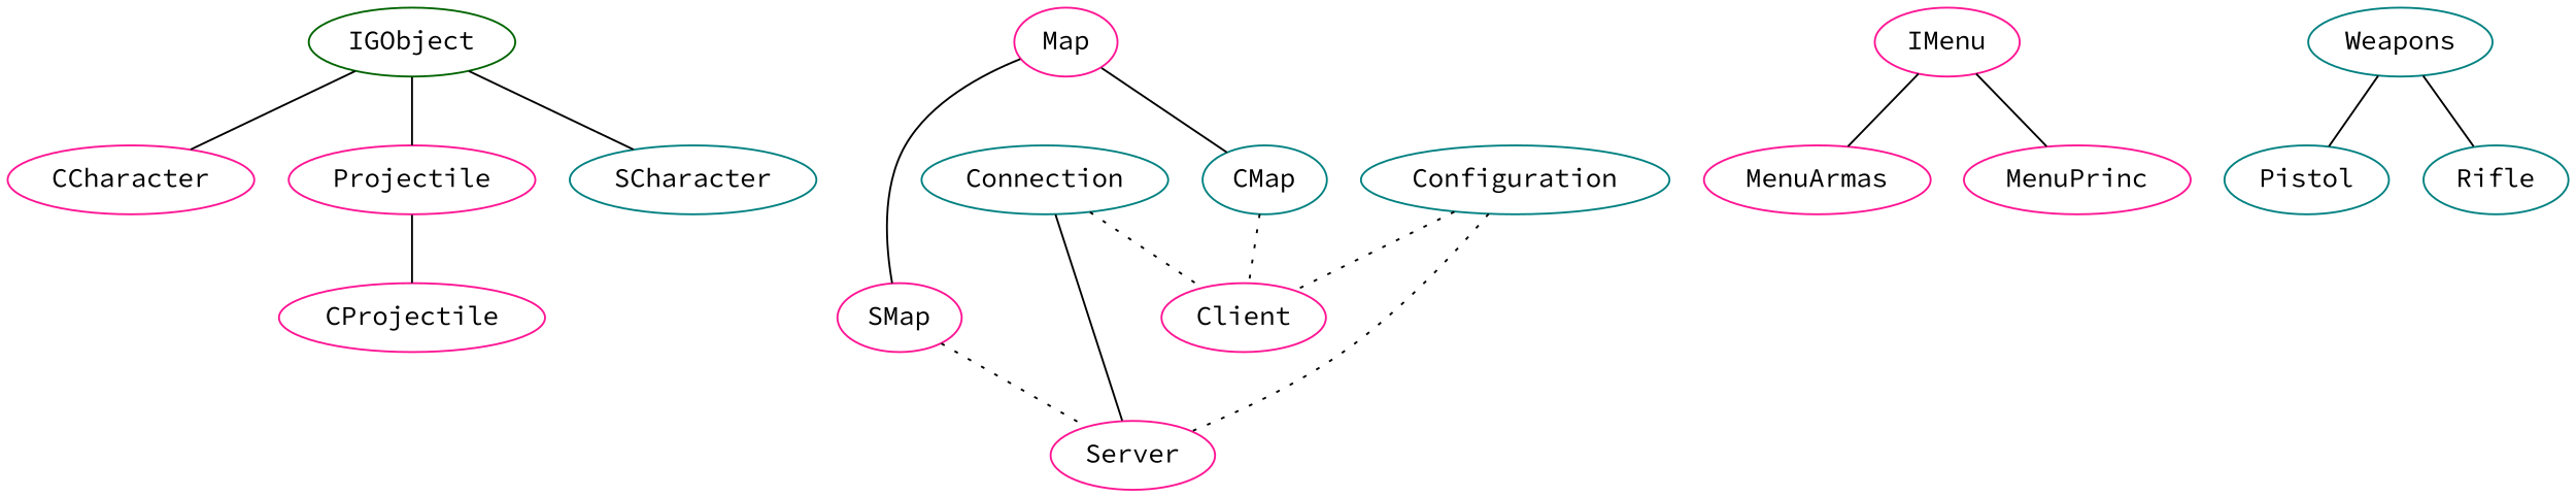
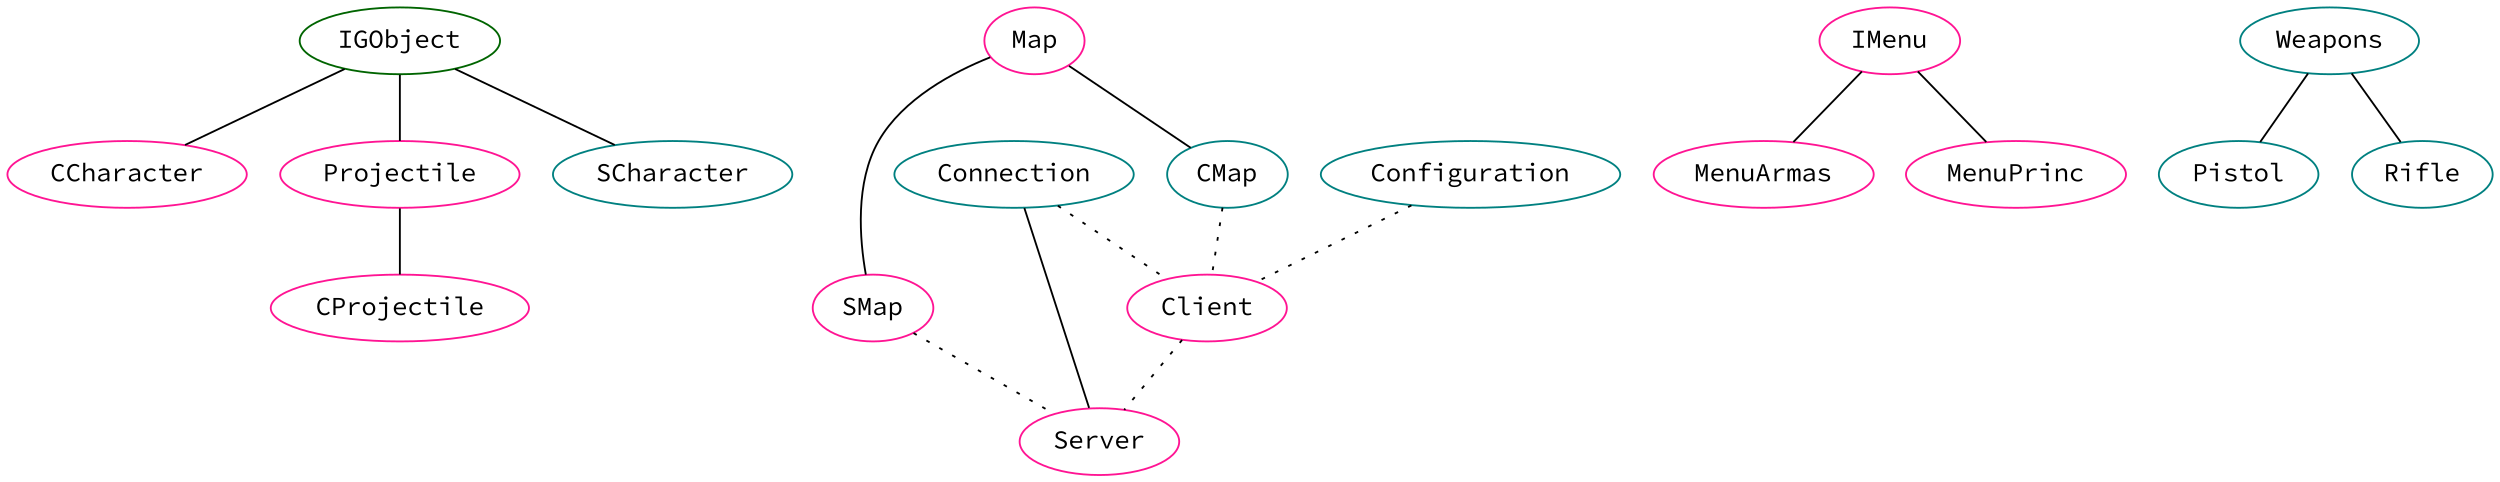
  graph {
    fontname="Source Code Pro"
    node [color=deeppink fontname="Source Code Pro"]
    edge [fontname="Source Code Pro"]
    IGObject [color=darkgreen]
    CCharacter
    Projectile
    SCharacter [color=teal]
    CProjectile
    CMap [color=teal]
    Map
    SMap
    Client
    Server
    IMenu
    MenuArmas
    MenuPrinc
    Weapons [color=teal]
    Pistol [color=teal]
    Rifle [color=teal]
    Connection [color=teal]
    Configuration [color=teal]
    IGObject -- CCharacter
    IGObject -- Projectile
    IGObject -- SCharacter
    Projectile -- CProjectile
    CMap -- Client [style=dotted]
    Map -- CMap
    Map -- SMap
    SMap -- Server [style=dotted]
    IMenu -- MenuArmas
    IMenu -- MenuPrinc
    Weapons -- Pistol
    Weapons -- Rifle
    Connection -- Client [style=dotted]
    Connection -- Server [style=solid]
    Configuration -- Client [style=dotted]
-   Configuration -- Server [style=dotted]
+   Client -- Server [style=dotted]
  }
